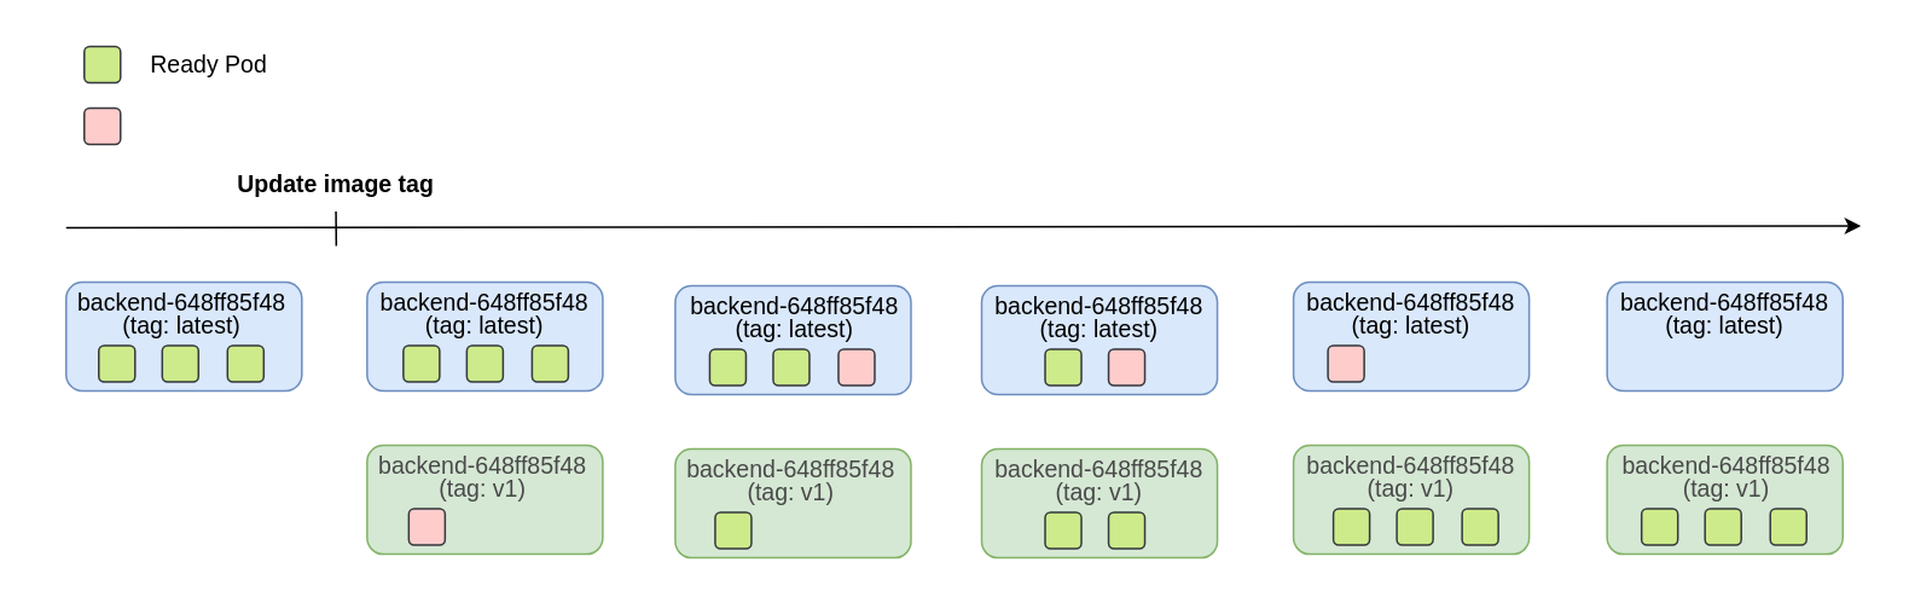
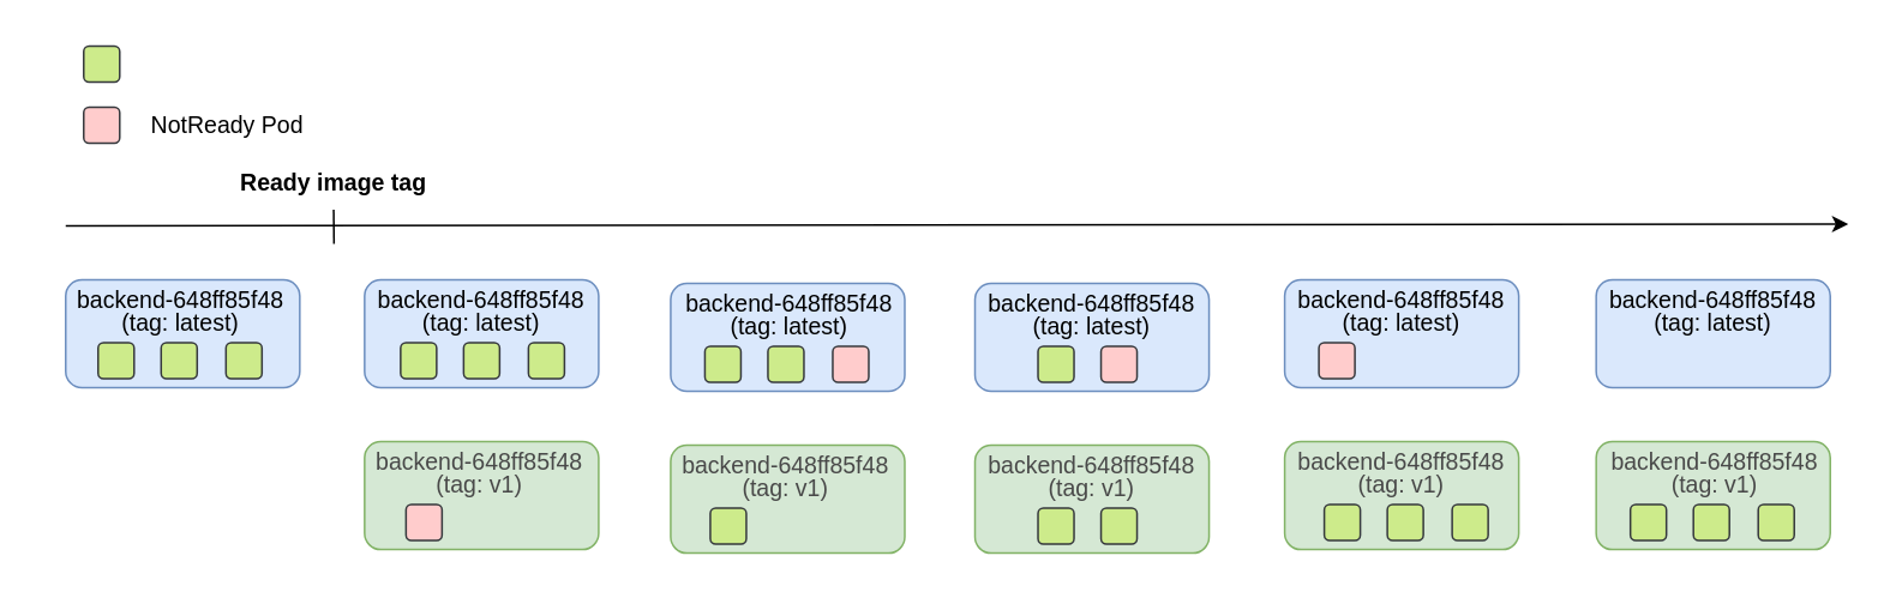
  <mxCell id="0" />
  <mxCell id="1" parent="0" />
  <mxCell id="2" value="" style="rounded=1;whiteSpace=wrap;html=1;fillColor=#dae8fc;strokeColor=#6c8ebf;" vertex="1" parent="1"><mxGeometry x="36" y="155" width="130" height="60" as="geometry" /></mxCell>
  <mxCell id="3" value="&lt;span data-copy-origin=&quot;https://shimo.im&quot; data-docs-delta=&quot;[[20,&amp;quot;backend-648ff85f48&amp;quot;]]&quot; style=&quot;font-size: 13px;&quot;&gt;&lt;div style=&quot;line-height: 100%; font-size: 13px;&quot; data-language=&quot;powershell&quot; class=&quot;ql-code-block ql-long-18520334 ql-direction-ltr ql-authorBlock-18520334&quot;&gt;backend&lt;span class=&quot;ql-token hljs-literal&quot; style=&quot;font-size: 13px;&quot;&gt;-648ff85f48&lt;/span&gt;&lt;/div&gt;&lt;div style=&quot;line-height: 100%; font-size: 13px;&quot; data-language=&quot;powershell&quot; class=&quot;ql-code-block ql-long-18520334 ql-direction-ltr ql-authorBlock-18520334&quot;&gt;&lt;span class=&quot;ql-token hljs-literal&quot; style=&quot;font-size: 13px;&quot;&gt;(tag: latest)&lt;/span&gt;&lt;/div&gt;&lt;/span&gt;" style="text;html=1;strokeColor=none;fillColor=none;align=center;verticalAlign=middle;whiteSpace=wrap;rounded=0;fontSize=13;" vertex="1" parent="1"><mxGeometry x="20" y="157" width="160" height="30" as="geometry" /></mxCell>
  <mxCell id="4" value="" style="rounded=1;whiteSpace=wrap;html=1;fillColor=#cdeb8b;strokeColor=#36393d;" vertex="1" parent="1"><mxGeometry x="54" y="190" width="20" height="20" as="geometry" /></mxCell>
  <mxCell id="5" value="" style="rounded=1;whiteSpace=wrap;html=1;fillColor=#cdeb8b;strokeColor=#36393d;" vertex="1" parent="1"><mxGeometry x="89" y="190" width="20" height="20" as="geometry" /></mxCell>
  <mxCell id="6" value="" style="rounded=1;whiteSpace=wrap;html=1;fillColor=#cdeb8b;strokeColor=#36393d;" vertex="1" parent="1"><mxGeometry x="125" y="190" width="20" height="20" as="geometry" /></mxCell>
  <mxCell id="7" value="" style="rounded=1;whiteSpace=wrap;html=1;fillColor=#dae8fc;strokeColor=#6c8ebf;" vertex="1" parent="1"><mxGeometry x="202" y="155" width="130" height="60" as="geometry" /></mxCell>
  <mxCell id="8" value="&lt;span data-copy-origin=&quot;https://shimo.im&quot; data-docs-delta=&quot;[[20,&amp;quot;backend-648ff85f48&amp;quot;]]&quot; style=&quot;font-size: 13px;&quot;&gt;&lt;div style=&quot;line-height: 100%; font-size: 13px;&quot; data-language=&quot;powershell&quot; class=&quot;ql-code-block ql-long-18520334 ql-direction-ltr ql-authorBlock-18520334&quot;&gt;backend&lt;span class=&quot;ql-token hljs-literal&quot; style=&quot;font-size: 13px;&quot;&gt;-648ff85f48&lt;/span&gt;&lt;/div&gt;&lt;div style=&quot;line-height: 100%; font-size: 13px;&quot; data-language=&quot;powershell&quot; class=&quot;ql-code-block ql-long-18520334 ql-direction-ltr ql-authorBlock-18520334&quot;&gt;&lt;span class=&quot;ql-token hljs-literal&quot; style=&quot;font-size: 13px;&quot;&gt;(tag: latest)&lt;/span&gt;&lt;/div&gt;&lt;/span&gt;" style="text;html=1;strokeColor=none;fillColor=none;align=center;verticalAlign=middle;whiteSpace=wrap;rounded=0;fontSize=13;" vertex="1" parent="1"><mxGeometry x="187" y="157" width="160" height="30" as="geometry" /></mxCell>
  <mxCell id="9" value="" style="rounded=1;whiteSpace=wrap;html=1;fillColor=#cdeb8b;strokeColor=#36393d;" vertex="1" parent="1"><mxGeometry x="222" y="190" width="20" height="20" as="geometry" /></mxCell>
  <mxCell id="10" value="" style="rounded=1;whiteSpace=wrap;html=1;fillColor=#cdeb8b;strokeColor=#36393d;" vertex="1" parent="1"><mxGeometry x="257" y="190" width="20" height="20" as="geometry" /></mxCell>
  <mxCell id="11" value="" style="rounded=1;whiteSpace=wrap;html=1;fillColor=#cdeb8b;strokeColor=#36393d;" vertex="1" parent="1"><mxGeometry x="293" y="190" width="20" height="20" as="geometry" /></mxCell>
  <mxCell id="12" value="" style="rounded=1;whiteSpace=wrap;html=1;fillColor=#d5e8d4;strokeColor=#82b366;" vertex="1" parent="1"><mxGeometry x="202" y="245" width="130" height="60" as="geometry" /></mxCell>
  <mxCell id="13" value="&lt;span data-copy-origin=&quot;https://shimo.im&quot; data-docs-delta=&quot;[[20,&amp;quot;backend-648ff85f48&amp;quot;]]&quot; style=&quot;font-size: 13px;&quot;&gt;&lt;div style=&quot;line-height: 100%; font-size: 13px;&quot; data-language=&quot;powershell&quot; class=&quot;ql-code-block ql-long-18520334 ql-direction-ltr ql-authorBlock-18520334&quot;&gt;&lt;span data-copy-origin=&quot;https://shimo.im&quot; data-docs-delta=&quot;[[20,&amp;quot;backend-648ff85f48&amp;quot;]]&quot; style=&quot;font-size: 13px;&quot;&gt;&lt;p style=&quot;line-height: 100%; margin-bottom: 0pt; margin-top: 0pt; font-size: 13px; color: rgb(73, 73, 73);&quot; class=&quot;ql-direction-ltr&quot;&gt;&lt;span class=&quot;ql-author-18520334&quot; style=&quot;font-size: 13px;&quot;&gt;backend-648ff85f48&lt;/span&gt;&lt;/p&gt;&lt;p style=&quot;line-height: 100%; margin-bottom: 0pt; margin-top: 0pt; font-size: 13px; color: rgb(73, 73, 73);&quot; class=&quot;ql-direction-ltr&quot;&gt;&lt;span class=&quot;ql-author-18520334&quot; style=&quot;font-size: 13px;&quot;&gt;(tag: v1)&lt;/span&gt;&lt;/p&gt;&lt;/span&gt;&lt;/div&gt;&lt;/span&gt;" style="text;html=1;strokeColor=none;fillColor=none;align=center;verticalAlign=middle;whiteSpace=wrap;rounded=0;fontSize=13;" vertex="1" parent="1"><mxGeometry x="196" y="247" width="140" height="30" as="geometry" /></mxCell>
  <mxCell id="14" value="" style="rounded=1;whiteSpace=wrap;html=1;fillColor=#ffcccc;strokeColor=#36393d;" vertex="1" parent="1"><mxGeometry x="225" y="280" width="20" height="20" as="geometry" /></mxCell>
  <mxCell id="15" value="" style="endArrow=classic;html=1;rounded=0;fontSize=13;" edge="1" parent="1"><mxGeometry width="50" height="50" relative="1" as="geometry"><mxPoint x="36" y="125" as="sourcePoint" /><mxPoint x="1026" y="124" as="targetPoint" /></mxGeometry></mxCell>
- <mxCell id="16" value="Update image tag" style="text;html=1;strokeColor=none;fillColor=none;align=center;verticalAlign=middle;whiteSpace=wrap;rounded=0;fontSize=13;fontStyle=1;fontFamily=Helvetica;" vertex="1" parent="1"><mxGeometry x="120" y="86" width="130" height="30" as="geometry" /></mxCell>
+ <mxCell id="16" value="Ready image tag" style="text;html=1;strokeColor=none;fillColor=none;align=center;verticalAlign=middle;whiteSpace=wrap;rounded=0;fontSize=13;fontStyle=1;fontFamily=Helvetica;" vertex="1" parent="1"><mxGeometry x="120" y="86" width="130" height="30" as="geometry" /></mxCell>
  <mxCell id="17" value="" style="endArrow=none;html=1;rounded=0;fontSize=13;" edge="1" parent="1"><mxGeometry width="50" height="50" relative="1" as="geometry"><mxPoint x="185" y="135" as="sourcePoint" /><mxPoint x="184.82" y="116" as="targetPoint" /></mxGeometry></mxCell>
  <mxCell id="18" value="" style="rounded=1;whiteSpace=wrap;html=1;fillColor=#cdeb8b;strokeColor=#36393d;" vertex="1" parent="1"><mxGeometry x="46" y="25" width="20" height="20" as="geometry" /></mxCell>
  <mxCell id="19" value="" style="rounded=1;whiteSpace=wrap;html=1;fillColor=#ffcccc;strokeColor=#36393d;" vertex="1" parent="1"><mxGeometry x="46" y="59" width="20" height="20" as="geometry" /></mxCell>
- <mxCell id="20" value="&lt;span data-copy-origin=&quot;https://shimo.im&quot; data-docs-delta=&quot;[[20,&amp;quot;backend-648ff85f48&amp;quot;]]&quot; style=&quot;font-size: 13px;&quot;&gt;&lt;div style=&quot;line-height: 100%; font-size: 13px;&quot; data-language=&quot;powershell&quot; class=&quot;ql-code-block ql-long-18520334 ql-direction-ltr ql-authorBlock-18520334&quot;&gt;Ready Pod&lt;/div&gt;&lt;/span&gt;" style="text;html=1;strokeColor=none;fillColor=none;align=center;verticalAlign=middle;whiteSpace=wrap;rounded=0;fontSize=13;" vertex="1" parent="1"><mxGeometry x="71" y="20" width="88" height="30" as="geometry" /></mxCell>
+ <mxCell id="21" value="&lt;span data-copy-origin=&quot;https://shimo.im&quot; data-docs-delta=&quot;[[20,&amp;quot;backend-648ff85f48&amp;quot;]]&quot; style=&quot;font-size: 13px;&quot;&gt;&lt;div style=&quot;line-height: 100%; font-size: 13px;&quot; data-language=&quot;powershell&quot; class=&quot;ql-code-block ql-long-18520334 ql-direction-ltr ql-authorBlock-18520334&quot;&gt;NotReady Pod&lt;/div&gt;&lt;/span&gt;" style="text;html=1;strokeColor=none;fillColor=none;align=center;verticalAlign=middle;whiteSpace=wrap;rounded=0;fontSize=13;" vertex="1" parent="1"><mxGeometry x="74" y="54" width="104" height="30" as="geometry" /></mxCell>
  <mxCell id="22" value="" style="rounded=1;whiteSpace=wrap;html=1;fillColor=#dae8fc;strokeColor=#6c8ebf;" vertex="1" parent="1"><mxGeometry x="372" y="157" width="130" height="60" as="geometry" /></mxCell>
  <mxCell id="23" value="&lt;span data-copy-origin=&quot;https://shimo.im&quot; data-docs-delta=&quot;[[20,&amp;quot;backend-648ff85f48&amp;quot;]]&quot; style=&quot;font-size: 13px;&quot;&gt;&lt;div style=&quot;line-height: 100%; font-size: 13px;&quot; data-language=&quot;powershell&quot; class=&quot;ql-code-block ql-long-18520334 ql-direction-ltr ql-authorBlock-18520334&quot;&gt;backend&lt;span class=&quot;ql-token hljs-literal&quot; style=&quot;font-size: 13px;&quot;&gt;-648ff85f48&lt;/span&gt;&lt;/div&gt;&lt;div style=&quot;line-height: 100%; font-size: 13px;&quot; data-language=&quot;powershell&quot; class=&quot;ql-code-block ql-long-18520334 ql-direction-ltr ql-authorBlock-18520334&quot;&gt;&lt;span class=&quot;ql-token hljs-literal&quot; style=&quot;font-size: 13px;&quot;&gt;(tag: latest)&lt;/span&gt;&lt;/div&gt;&lt;/span&gt;" style="text;html=1;strokeColor=none;fillColor=none;align=center;verticalAlign=middle;whiteSpace=wrap;rounded=0;fontSize=13;" vertex="1" parent="1"><mxGeometry x="358" y="159" width="160" height="30" as="geometry" /></mxCell>
  <mxCell id="24" value="" style="rounded=1;whiteSpace=wrap;html=1;fillColor=#cdeb8b;strokeColor=#36393d;" vertex="1" parent="1"><mxGeometry x="391" y="192" width="20" height="20" as="geometry" /></mxCell>
  <mxCell id="25" value="" style="rounded=1;whiteSpace=wrap;html=1;fillColor=#cdeb8b;strokeColor=#36393d;" vertex="1" parent="1"><mxGeometry x="426" y="192" width="20" height="20" as="geometry" /></mxCell>
  <mxCell id="26" value="" style="rounded=1;whiteSpace=wrap;html=1;fillColor=#ffcccc;strokeColor=#36393d;" vertex="1" parent="1"><mxGeometry x="462" y="192" width="20" height="20" as="geometry" /></mxCell>
  <mxCell id="27" value="" style="rounded=1;whiteSpace=wrap;html=1;fillColor=#d5e8d4;strokeColor=#82b366;" vertex="1" parent="1"><mxGeometry x="372" y="247" width="130" height="60" as="geometry" /></mxCell>
  <mxCell id="28" value="&lt;span data-copy-origin=&quot;https://shimo.im&quot; data-docs-delta=&quot;[[20,&amp;quot;backend-648ff85f48&amp;quot;]]&quot; style=&quot;font-size: 13px;&quot;&gt;&lt;div style=&quot;line-height: 100%; font-size: 13px;&quot; data-language=&quot;powershell&quot; class=&quot;ql-code-block ql-long-18520334 ql-direction-ltr ql-authorBlock-18520334&quot;&gt;&lt;span data-copy-origin=&quot;https://shimo.im&quot; data-docs-delta=&quot;[[20,&amp;quot;backend-648ff85f48&amp;quot;]]&quot; style=&quot;font-size: 13px;&quot;&gt;&lt;p style=&quot;line-height: 100%; margin-bottom: 0pt; margin-top: 0pt; font-size: 13px; color: rgb(73, 73, 73);&quot; class=&quot;ql-direction-ltr&quot;&gt;&lt;span class=&quot;ql-author-18520334&quot; style=&quot;font-size: 13px;&quot;&gt;backend-648ff85f48&lt;/span&gt;&lt;/p&gt;&lt;p style=&quot;line-height: 100%; margin-bottom: 0pt; margin-top: 0pt; font-size: 13px; color: rgb(73, 73, 73);&quot; class=&quot;ql-direction-ltr&quot;&gt;&lt;span class=&quot;ql-author-18520334&quot; style=&quot;font-size: 13px;&quot;&gt;(tag: v1)&lt;/span&gt;&lt;/p&gt;&lt;/span&gt;&lt;/div&gt;&lt;/span&gt;" style="text;html=1;strokeColor=none;fillColor=none;align=center;verticalAlign=middle;whiteSpace=wrap;rounded=0;fontSize=13;" vertex="1" parent="1"><mxGeometry x="366" y="249" width="140" height="30" as="geometry" /></mxCell>
  <mxCell id="29" value="" style="rounded=1;whiteSpace=wrap;html=1;fillColor=#cdeb8b;strokeColor=#36393d;" vertex="1" parent="1"><mxGeometry x="394" y="282" width="20" height="20" as="geometry" /></mxCell>
  <mxCell id="30" value="" style="rounded=1;whiteSpace=wrap;html=1;fillColor=#dae8fc;strokeColor=#6c8ebf;" vertex="1" parent="1"><mxGeometry x="541" y="157" width="130" height="60" as="geometry" /></mxCell>
  <mxCell id="31" value="&lt;span data-copy-origin=&quot;https://shimo.im&quot; data-docs-delta=&quot;[[20,&amp;quot;backend-648ff85f48&amp;quot;]]&quot; style=&quot;font-size: 13px;&quot;&gt;&lt;div style=&quot;line-height: 100%; font-size: 13px;&quot; data-language=&quot;powershell&quot; class=&quot;ql-code-block ql-long-18520334 ql-direction-ltr ql-authorBlock-18520334&quot;&gt;backend&lt;span class=&quot;ql-token hljs-literal&quot; style=&quot;font-size: 13px;&quot;&gt;-648ff85f48&lt;/span&gt;&lt;/div&gt;&lt;div style=&quot;line-height: 100%; font-size: 13px;&quot; data-language=&quot;powershell&quot; class=&quot;ql-code-block ql-long-18520334 ql-direction-ltr ql-authorBlock-18520334&quot;&gt;&lt;span class=&quot;ql-token hljs-literal&quot; style=&quot;font-size: 13px;&quot;&gt;(tag: latest)&lt;/span&gt;&lt;/div&gt;&lt;/span&gt;" style="text;html=1;strokeColor=none;fillColor=none;align=center;verticalAlign=middle;whiteSpace=wrap;rounded=0;fontSize=13;" vertex="1" parent="1"><mxGeometry x="526" y="159" width="160" height="30" as="geometry" /></mxCell>
  <mxCell id="32" value="" style="rounded=1;whiteSpace=wrap;html=1;fillColor=#cdeb8b;strokeColor=#36393d;" vertex="1" parent="1"><mxGeometry x="576" y="192" width="20" height="20" as="geometry" /></mxCell>
  <mxCell id="33" value="" style="rounded=1;whiteSpace=wrap;html=1;fillColor=#ffcccc;strokeColor=#36393d;" vertex="1" parent="1"><mxGeometry x="611" y="192" width="20" height="20" as="geometry" /></mxCell>
  <mxCell id="34" value="" style="rounded=1;whiteSpace=wrap;html=1;fillColor=#d5e8d4;strokeColor=#82b366;" vertex="1" parent="1"><mxGeometry x="541" y="247" width="130" height="60" as="geometry" /></mxCell>
  <mxCell id="35" value="&lt;span data-copy-origin=&quot;https://shimo.im&quot; data-docs-delta=&quot;[[20,&amp;quot;backend-648ff85f48&amp;quot;]]&quot; style=&quot;font-size: 13px;&quot;&gt;&lt;div style=&quot;line-height: 100%; font-size: 13px;&quot; data-language=&quot;powershell&quot; class=&quot;ql-code-block ql-long-18520334 ql-direction-ltr ql-authorBlock-18520334&quot;&gt;&lt;span data-copy-origin=&quot;https://shimo.im&quot; data-docs-delta=&quot;[[20,&amp;quot;backend-648ff85f48&amp;quot;]]&quot; style=&quot;font-size: 13px;&quot;&gt;&lt;p style=&quot;line-height: 100%; margin-bottom: 0pt; margin-top: 0pt; font-size: 13px; color: rgb(73, 73, 73);&quot; class=&quot;ql-direction-ltr&quot;&gt;&lt;span class=&quot;ql-author-18520334&quot; style=&quot;font-size: 13px;&quot;&gt;backend-648ff85f48&lt;/span&gt;&lt;/p&gt;&lt;p style=&quot;line-height: 100%; margin-bottom: 0pt; margin-top: 0pt; font-size: 13px; color: rgb(73, 73, 73);&quot; class=&quot;ql-direction-ltr&quot;&gt;&lt;span class=&quot;ql-author-18520334&quot; style=&quot;font-size: 13px;&quot;&gt;(tag: v1)&lt;/span&gt;&lt;/p&gt;&lt;/span&gt;&lt;/div&gt;&lt;/span&gt;" style="text;html=1;strokeColor=none;fillColor=none;align=center;verticalAlign=middle;whiteSpace=wrap;rounded=0;fontSize=13;" vertex="1" parent="1"><mxGeometry x="536" y="249" width="140" height="30" as="geometry" /></mxCell>
  <mxCell id="36" value="" style="rounded=1;whiteSpace=wrap;html=1;fillColor=#cdeb8b;strokeColor=#36393d;" vertex="1" parent="1"><mxGeometry x="576" y="282" width="20" height="20" as="geometry" /></mxCell>
  <mxCell id="37" value="" style="rounded=1;whiteSpace=wrap;html=1;fillColor=#cdeb8b;strokeColor=#36393d;" vertex="1" parent="1"><mxGeometry x="611" y="282" width="20" height="20" as="geometry" /></mxCell>
  <mxCell id="38" value="" style="rounded=1;whiteSpace=wrap;html=1;fillColor=#dae8fc;strokeColor=#6c8ebf;" vertex="1" parent="1"><mxGeometry x="713" y="155" width="130" height="60" as="geometry" /></mxCell>
  <mxCell id="39" value="&lt;span data-copy-origin=&quot;https://shimo.im&quot; data-docs-delta=&quot;[[20,&amp;quot;backend-648ff85f48&amp;quot;]]&quot; style=&quot;font-size: 13px;&quot;&gt;&lt;div style=&quot;line-height: 100%; font-size: 13px;&quot; data-language=&quot;powershell&quot; class=&quot;ql-code-block ql-long-18520334 ql-direction-ltr ql-authorBlock-18520334&quot;&gt;backend&lt;span class=&quot;ql-token hljs-literal&quot; style=&quot;font-size: 13px;&quot;&gt;-648ff85f48&lt;/span&gt;&lt;/div&gt;&lt;div style=&quot;line-height: 100%; font-size: 13px;&quot; data-language=&quot;powershell&quot; class=&quot;ql-code-block ql-long-18520334 ql-direction-ltr ql-authorBlock-18520334&quot;&gt;&lt;span class=&quot;ql-token hljs-literal&quot; style=&quot;font-size: 13px;&quot;&gt;(tag: latest)&lt;/span&gt;&lt;/div&gt;&lt;/span&gt;" style="text;html=1;strokeColor=none;fillColor=none;align=center;verticalAlign=middle;whiteSpace=wrap;rounded=0;fontSize=13;" vertex="1" parent="1"><mxGeometry x="698" y="157" width="160" height="30" as="geometry" /></mxCell>
  <mxCell id="40" value="" style="rounded=1;whiteSpace=wrap;html=1;fillColor=#ffcccc;strokeColor=#36393d;" vertex="1" parent="1"><mxGeometry x="732" y="190" width="20" height="20" as="geometry" /></mxCell>
  <mxCell id="41" value="" style="rounded=1;whiteSpace=wrap;html=1;fillColor=#d5e8d4;strokeColor=#82b366;" vertex="1" parent="1"><mxGeometry x="713" y="245" width="130" height="60" as="geometry" /></mxCell>
  <mxCell id="42" value="&lt;span data-copy-origin=&quot;https://shimo.im&quot; data-docs-delta=&quot;[[20,&amp;quot;backend-648ff85f48&amp;quot;]]&quot; style=&quot;font-size: 13px;&quot;&gt;&lt;div style=&quot;line-height: 100%; font-size: 13px;&quot; data-language=&quot;powershell&quot; class=&quot;ql-code-block ql-long-18520334 ql-direction-ltr ql-authorBlock-18520334&quot;&gt;&lt;span data-copy-origin=&quot;https://shimo.im&quot; data-docs-delta=&quot;[[20,&amp;quot;backend-648ff85f48&amp;quot;]]&quot; style=&quot;font-size: 13px;&quot;&gt;&lt;p style=&quot;line-height: 100%; margin-bottom: 0pt; margin-top: 0pt; font-size: 13px; color: rgb(73, 73, 73);&quot; class=&quot;ql-direction-ltr&quot;&gt;&lt;span class=&quot;ql-author-18520334&quot; style=&quot;font-size: 13px;&quot;&gt;backend-648ff85f48&lt;/span&gt;&lt;/p&gt;&lt;p style=&quot;line-height: 100%; margin-bottom: 0pt; margin-top: 0pt; font-size: 13px; color: rgb(73, 73, 73);&quot; class=&quot;ql-direction-ltr&quot;&gt;&lt;span class=&quot;ql-author-18520334&quot; style=&quot;font-size: 13px;&quot;&gt;(tag: v1)&lt;/span&gt;&lt;/p&gt;&lt;/span&gt;&lt;/div&gt;&lt;/span&gt;" style="text;html=1;strokeColor=none;fillColor=none;align=center;verticalAlign=middle;whiteSpace=wrap;rounded=0;fontSize=13;" vertex="1" parent="1"><mxGeometry x="708" y="247" width="140" height="30" as="geometry" /></mxCell>
  <mxCell id="43" value="" style="rounded=1;whiteSpace=wrap;html=1;fillColor=#cdeb8b;strokeColor=#36393d;" vertex="1" parent="1"><mxGeometry x="735" y="280" width="20" height="20" as="geometry" /></mxCell>
  <mxCell id="44" value="" style="rounded=1;whiteSpace=wrap;html=1;fillColor=#cdeb8b;strokeColor=#36393d;" vertex="1" parent="1"><mxGeometry x="770" y="280" width="20" height="20" as="geometry" /></mxCell>
  <mxCell id="45" value="" style="rounded=1;whiteSpace=wrap;html=1;fillColor=#cdeb8b;strokeColor=#36393d;" vertex="1" parent="1"><mxGeometry x="806" y="280" width="20" height="20" as="geometry" /></mxCell>
  <mxCell id="46" value="" style="rounded=1;whiteSpace=wrap;html=1;fillColor=#dae8fc;strokeColor=#6c8ebf;" vertex="1" parent="1"><mxGeometry x="886" y="155" width="130" height="60" as="geometry" /></mxCell>
  <mxCell id="47" value="&lt;span data-copy-origin=&quot;https://shimo.im&quot; data-docs-delta=&quot;[[20,&amp;quot;backend-648ff85f48&amp;quot;]]&quot; style=&quot;font-size: 13px;&quot;&gt;&lt;div style=&quot;line-height: 100%; font-size: 13px;&quot; data-language=&quot;powershell&quot; class=&quot;ql-code-block ql-long-18520334 ql-direction-ltr ql-authorBlock-18520334&quot;&gt;backend&lt;span class=&quot;ql-token hljs-literal&quot; style=&quot;font-size: 13px;&quot;&gt;-648ff85f48&lt;/span&gt;&lt;/div&gt;&lt;div style=&quot;line-height: 100%; font-size: 13px;&quot; data-language=&quot;powershell&quot; class=&quot;ql-code-block ql-long-18520334 ql-direction-ltr ql-authorBlock-18520334&quot;&gt;&lt;span class=&quot;ql-token hljs-literal&quot; style=&quot;font-size: 13px;&quot;&gt;(tag: latest)&lt;/span&gt;&lt;/div&gt;&lt;/span&gt;" style="text;html=1;strokeColor=none;fillColor=none;align=center;verticalAlign=middle;whiteSpace=wrap;rounded=0;fontSize=13;" vertex="1" parent="1"><mxGeometry x="871" y="157" width="160" height="30" as="geometry" /></mxCell>
  <mxCell id="48" value="" style="rounded=1;whiteSpace=wrap;html=1;fillColor=#d5e8d4;strokeColor=#82b366;" vertex="1" parent="1"><mxGeometry x="886" y="245" width="130" height="60" as="geometry" /></mxCell>
  <mxCell id="49" value="&lt;span data-copy-origin=&quot;https://shimo.im&quot; data-docs-delta=&quot;[[20,&amp;quot;backend-648ff85f48&amp;quot;]]&quot; style=&quot;font-size: 13px;&quot;&gt;&lt;div style=&quot;line-height: 100%; font-size: 13px;&quot; data-language=&quot;powershell&quot; class=&quot;ql-code-block ql-long-18520334 ql-direction-ltr ql-authorBlock-18520334&quot;&gt;&lt;span data-copy-origin=&quot;https://shimo.im&quot; data-docs-delta=&quot;[[20,&amp;quot;backend-648ff85f48&amp;quot;]]&quot; style=&quot;font-size: 13px;&quot;&gt;&lt;p style=&quot;line-height: 100%; margin-bottom: 0pt; margin-top: 0pt; font-size: 13px; color: rgb(73, 73, 73);&quot; class=&quot;ql-direction-ltr&quot;&gt;&lt;span class=&quot;ql-author-18520334&quot; style=&quot;font-size: 13px;&quot;&gt;backend-648ff85f48&lt;/span&gt;&lt;/p&gt;&lt;p style=&quot;line-height: 100%; margin-bottom: 0pt; margin-top: 0pt; font-size: 13px; color: rgb(73, 73, 73);&quot; class=&quot;ql-direction-ltr&quot;&gt;&lt;span class=&quot;ql-author-18520334&quot; style=&quot;font-size: 13px;&quot;&gt;(tag: v1)&lt;/span&gt;&lt;/p&gt;&lt;/span&gt;&lt;/div&gt;&lt;/span&gt;" style="text;html=1;strokeColor=none;fillColor=none;align=center;verticalAlign=middle;whiteSpace=wrap;rounded=0;fontSize=13;" vertex="1" parent="1"><mxGeometry x="882" y="247" width="140" height="30" as="geometry" /></mxCell>
  <mxCell id="50" value="" style="rounded=1;whiteSpace=wrap;html=1;fillColor=#cdeb8b;strokeColor=#36393d;" vertex="1" parent="1"><mxGeometry x="905" y="280" width="20" height="20" as="geometry" /></mxCell>
  <mxCell id="51" value="" style="rounded=1;whiteSpace=wrap;html=1;fillColor=#cdeb8b;strokeColor=#36393d;" vertex="1" parent="1"><mxGeometry x="940" y="280" width="20" height="20" as="geometry" /></mxCell>
  <mxCell id="52" value="" style="rounded=1;whiteSpace=wrap;html=1;fillColor=#cdeb8b;strokeColor=#36393d;" vertex="1" parent="1"><mxGeometry x="976" y="280" width="20" height="20" as="geometry" /></mxCell>
